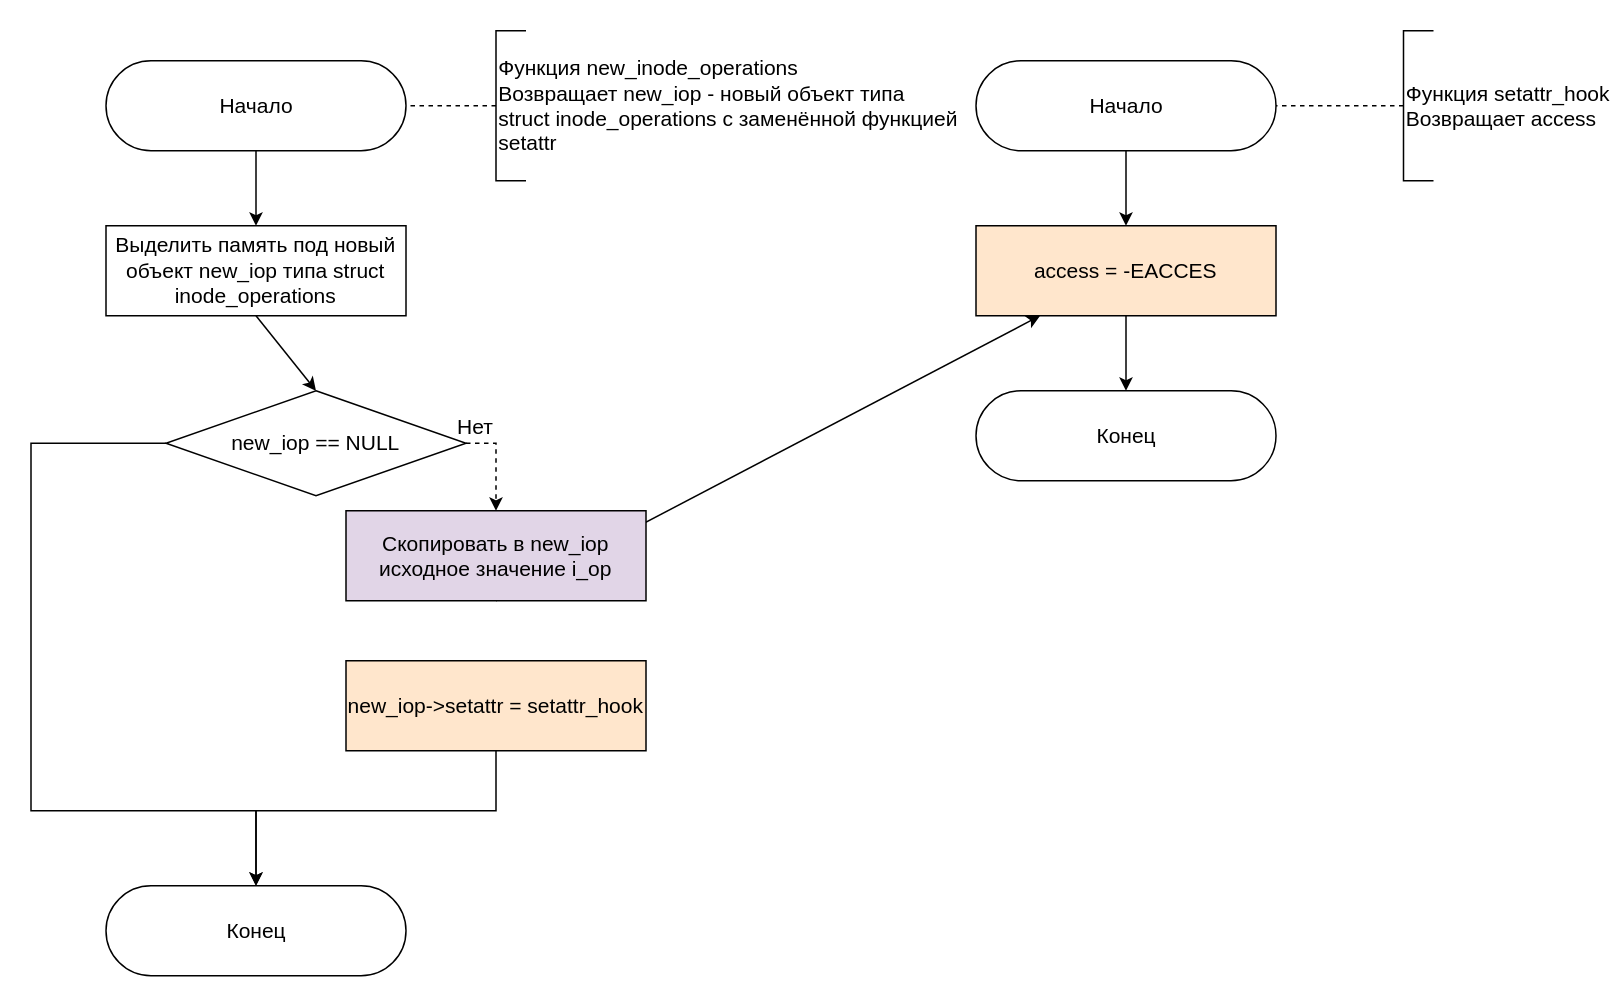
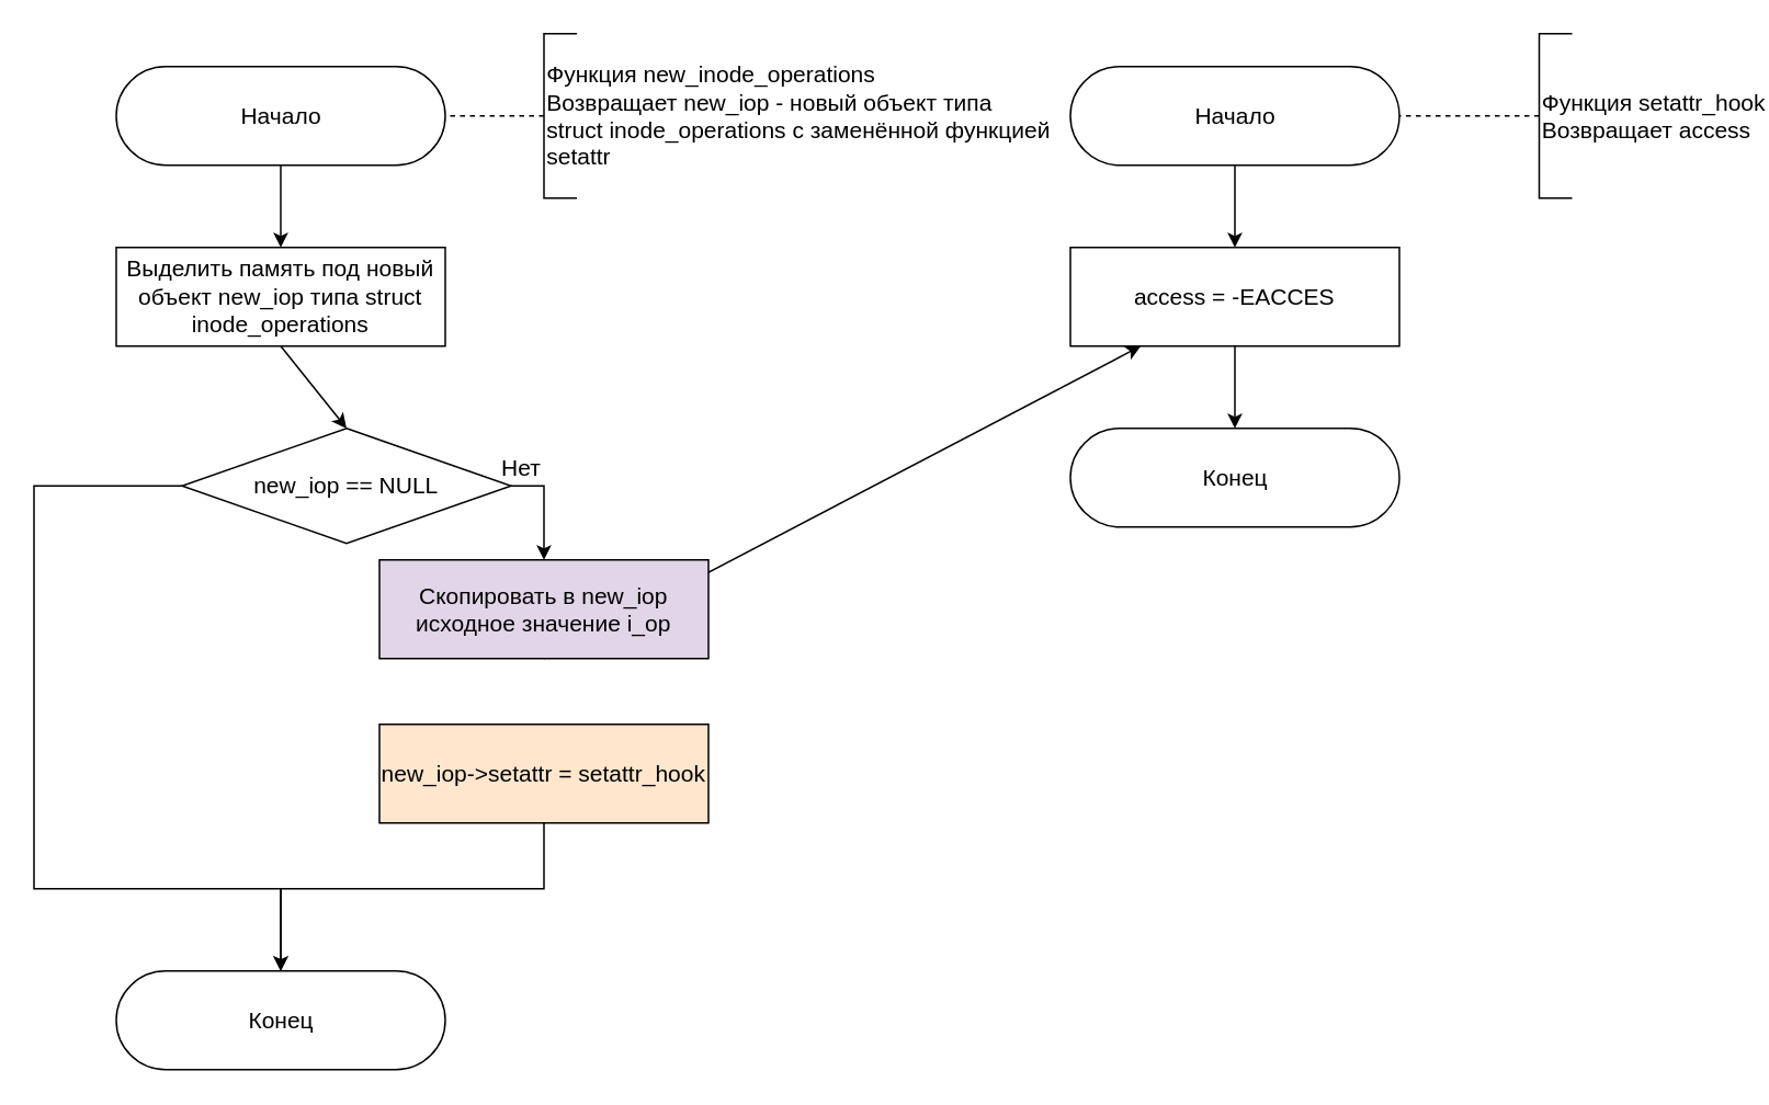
  <mxCell id="0" />
  <mxCell id="1" parent="0" />
  <mxCell id="2" style="edgeStyle=none;html=1;exitX=0.5;exitY=0.5;exitDx=0;exitDy=30;exitPerimeter=0;entryX=0.5;entryY=0;entryDx=0;entryDy=0;fontSize=14;rounded=0;" parent="1" source="3" target="13" edge="1"><mxGeometry relative="1" as="geometry" /></mxCell>
  <mxCell id="3" value="Начало" style="html=1;dashed=0;whitespace=wrap;shape=mxgraph.dfd.start;fontSize=14;" parent="1" vertex="1"><mxGeometry x="70" y="40" width="200" height="60" as="geometry" /></mxCell>
  <mxCell id="4" style="edgeStyle=none;html=1;fontSize=14;endArrow=none;endFill=0;dashed=1;entryX=1;entryY=0.5;entryDx=0;entryDy=0;entryPerimeter=0;" parent="1" source="5" target="3" edge="1"><mxGeometry relative="1" as="geometry"><mxPoint x="280" y="70" as="targetPoint" /></mxGeometry></mxCell>
  <mxCell id="5" value="Функция new_inode_operations&lt;br&gt;Возвращает new_iop - новый объект типа&lt;br&gt;struct inode_operations с заменённой функцией&lt;br&gt;setattr" style="strokeWidth=1;html=1;shape=mxgraph.flowchart.annotation_1;align=left;pointerEvents=1;fontSize=14;" parent="1" vertex="1"><mxGeometry x="330" y="20" width="20" height="100" as="geometry" /></mxCell>
  <mxCell id="6" style="edgeStyle=none;rounded=0;html=1;exitX=0.5;exitY=1;exitDx=0;exitDy=0;fontSize=14;" parent="1" source="7" target="22" edge="1"><mxGeometry relative="1" as="geometry" /></mxCell>
  <mxCell id="7" value="Скопировать в new_iop исходное значение i_op" style="whiteSpace=wrap;html=1;fontSize=14;fillColor=#e1d5e7;" parent="1" vertex="1"><mxGeometry x="230" y="340" width="200" height="60" as="geometry" /></mxCell>
- <mxCell id="8" style="edgeStyle=none;rounded=0;html=1;exitX=1;exitY=0.5;exitDx=0;exitDy=0;entryX=0.5;entryY=0;entryDx=0;entryDy=0;fontSize=14;dashed=1;" parent="1" source="11" target="7" edge="1"><mxGeometry relative="1" as="geometry"><Array as="points"><mxPoint x="330" y="295" /></Array></mxGeometry></mxCell>
+ <mxCell id="8" style="edgeStyle=none;rounded=0;html=1;exitX=1;exitY=0.5;exitDx=0;exitDy=0;entryX=0.5;entryY=0;entryDx=0;entryDy=0;fontSize=14;" parent="1" source="11" target="7" edge="1"><mxGeometry relative="1" as="geometry"><Array as="points"><mxPoint x="330" y="295" /></Array></mxGeometry></mxCell>
  <mxCell id="9" value="Нет" style="edgeLabel;html=1;align=center;verticalAlign=middle;resizable=0;points=[];fontSize=14;" parent="8" vertex="1" connectable="0"><mxGeometry x="-0.321" y="1" relative="1" as="geometry"><mxPoint x="-16" y="-14" as="offset" /></mxGeometry></mxCell>
  <mxCell id="10" style="edgeStyle=none;rounded=0;html=1;exitX=0;exitY=0.5;exitDx=0;exitDy=0;entryX=0.5;entryY=0.5;entryDx=0;entryDy=-30;entryPerimeter=0;fontSize=14;" parent="1" source="11" target="16" edge="1"><mxGeometry relative="1" as="geometry"><Array as="points"><mxPoint x="20" y="295" /><mxPoint x="20" y="540" /><mxPoint x="170" y="540" /></Array></mxGeometry></mxCell>
  <mxCell id="11" value="new_iop == NULL" style="rhombus;whiteSpace=wrap;html=1;fontSize=14;" parent="1" vertex="1"><mxGeometry x="110" y="260" width="200" height="70" as="geometry" /></mxCell>
  <mxCell id="12" style="edgeStyle=none;rounded=0;html=1;exitX=0.5;exitY=1;exitDx=0;exitDy=0;entryX=0.5;entryY=0;entryDx=0;entryDy=0;fontSize=14;" parent="1" source="13" target="11" edge="1"><mxGeometry relative="1" as="geometry" /></mxCell>
  <mxCell id="13" value="Выделить память под новый объект new_iop типа struct inode_operations" style="whiteSpace=wrap;html=1;fontSize=14;" parent="1" vertex="1"><mxGeometry x="70" y="150" width="200" height="60" as="geometry" /></mxCell>
  <mxCell id="14" style="edgeStyle=none;rounded=0;html=1;exitX=0.5;exitY=1;exitDx=0;exitDy=0;entryX=0.5;entryY=0.5;entryDx=0;entryDy=-30;fontSize=14;entryPerimeter=0;" parent="1" source="15" target="16" edge="1"><mxGeometry relative="1" as="geometry"><mxPoint x="330" y="540" as="targetPoint" /><Array as="points"><mxPoint x="330" y="540" /><mxPoint x="170" y="540" /></Array></mxGeometry></mxCell>
  <mxCell id="15" value="new_iop-&amp;gt;setattr = setattr_hook" style="whiteSpace=wrap;html=1;fontSize=14;fillColor=#ffe6cc;" parent="1" vertex="1"><mxGeometry x="230" y="440" width="200" height="60" as="geometry" /></mxCell>
  <mxCell id="16" value="Конец" style="html=1;dashed=0;whitespace=wrap;shape=mxgraph.dfd.start;fontSize=14;" parent="1" vertex="1"><mxGeometry x="70" y="590" width="200" height="60" as="geometry" /></mxCell>
  <mxCell id="17" style="edgeStyle=none;rounded=0;html=1;exitX=0.5;exitY=0.5;exitDx=0;exitDy=30;exitPerimeter=0;entryX=0.5;entryY=0;entryDx=0;entryDy=0;fontSize=14;" parent="1" source="18" target="22" edge="1"><mxGeometry relative="1" as="geometry" /></mxCell>
  <mxCell id="18" value="Начало" style="html=1;dashed=0;whitespace=wrap;shape=mxgraph.dfd.start;fontSize=14;" parent="1" vertex="1"><mxGeometry x="650" y="40" width="200" height="60" as="geometry" /></mxCell>
  <mxCell id="19" style="edgeStyle=none;html=1;fontSize=14;endArrow=none;endFill=0;dashed=1;entryX=1;entryY=0.5;entryDx=0;entryDy=0;entryPerimeter=0;" parent="1" source="20" target="18" edge="1"><mxGeometry relative="1" as="geometry"><mxPoint x="860" y="70" as="targetPoint" /></mxGeometry></mxCell>
  <mxCell id="20" value="Функция setattr_hook&lt;br&gt;Возвращает access" style="strokeWidth=1;html=1;shape=mxgraph.flowchart.annotation_1;align=left;pointerEvents=1;fontSize=14;" parent="1" vertex="1"><mxGeometry x="935" y="20" width="20" height="100" as="geometry" /></mxCell>
  <mxCell id="21" style="edgeStyle=none;html=1;exitX=0.5;exitY=1;exitDx=0;exitDy=0;entryX=0.5;entryY=0.5;entryDx=0;entryDy=-30;entryPerimeter=0;" edge="1" parent="1" source="22" target="23"><mxGeometry relative="1" as="geometry" /></mxCell>
- <mxCell id="22" value="access = -EACCES" style="rounded=0;whiteSpace=wrap;html=1;fontSize=14;fillColor=#ffe6cc;" parent="1" vertex="1"><mxGeometry x="650" y="150" width="200" height="60" as="geometry" /></mxCell>
+ <mxCell id="22" value="access = -EACCES" style="rounded=0;whiteSpace=wrap;html=1;fontSize=14;" parent="1" vertex="1"><mxGeometry x="650" y="150" width="200" height="60" as="geometry" /></mxCell>
  <mxCell id="23" value="Конец" style="html=1;dashed=0;whitespace=wrap;shape=mxgraph.dfd.start;fontSize=14;" parent="1" vertex="1"><mxGeometry x="650" y="260" width="200" height="60" as="geometry" /></mxCell>
